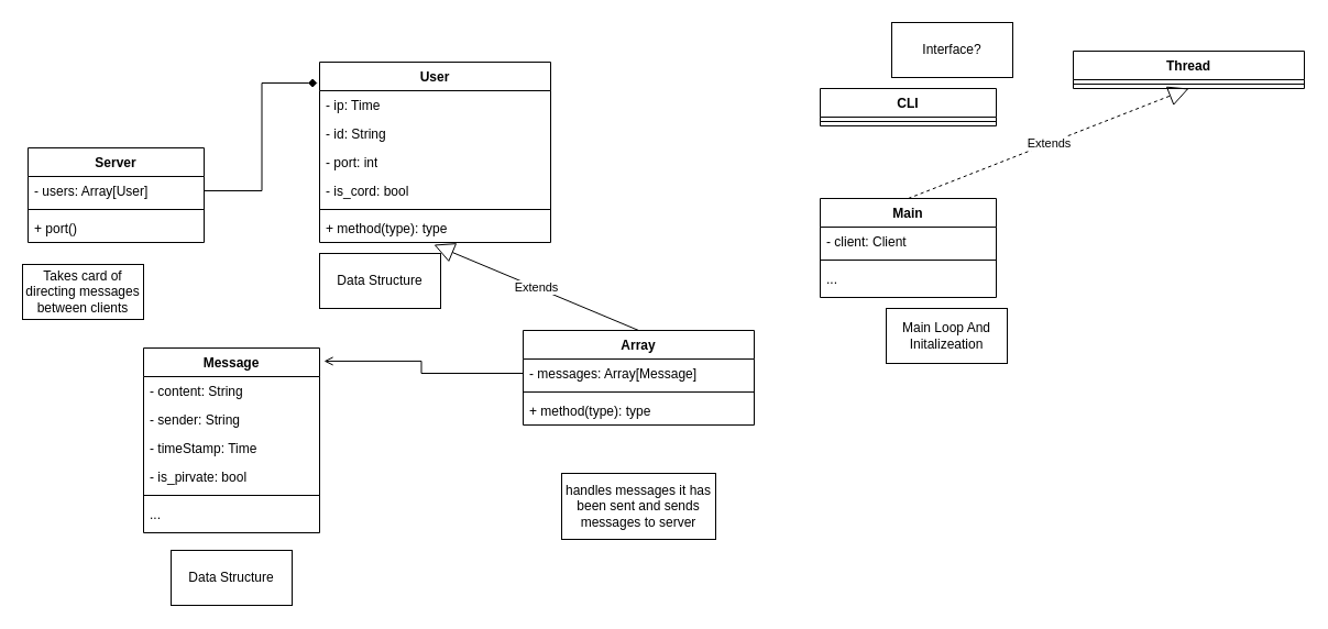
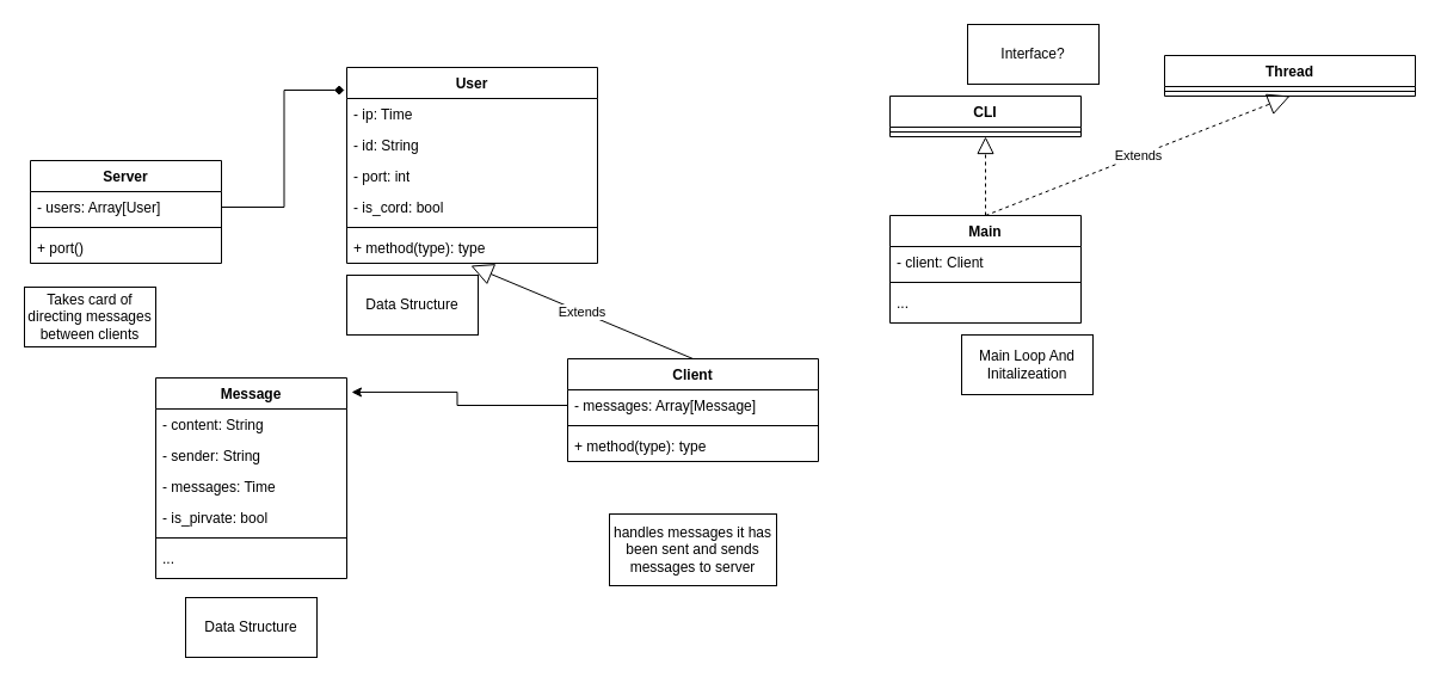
  <mxCell id="0" />
  <mxCell id="1" parent="0" />
  <mxCell id="2" value="Server" style="swimlane;fontStyle=1;align=center;verticalAlign=top;childLayout=stackLayout;horizontal=1;startSize=26;horizontalStack=0;resizeParent=1;resizeParentMax=0;resizeLast=0;collapsible=1;marginBottom=0;whiteSpace=wrap;html=1;" vertex="1" parent="1"><mxGeometry x="25" y="134" width="160" height="86" as="geometry" /></mxCell>
  <mxCell id="3" value="- users: Array[User]" style="text;strokeColor=none;fillColor=none;align=left;verticalAlign=top;spacingLeft=4;spacingRight=4;overflow=hidden;rotatable=0;points=[[0,0.5],[1,0.5]];portConstraint=eastwest;whiteSpace=wrap;html=1;" vertex="1" parent="2"><mxGeometry y="26" width="160" height="26" as="geometry" /></mxCell>
  <mxCell id="4" value="" style="line;strokeWidth=1;fillColor=none;align=left;verticalAlign=middle;spacingTop=-1;spacingLeft=3;spacingRight=3;rotatable=0;labelPosition=right;points=[];portConstraint=eastwest;strokeColor=inherit;" vertex="1" parent="2"><mxGeometry y="52" width="160" height="8" as="geometry" /></mxCell>
  <mxCell id="5" value="+ port()" style="text;strokeColor=none;fillColor=none;align=left;verticalAlign=top;spacingLeft=4;spacingRight=4;overflow=hidden;rotatable=0;points=[[0,0.5],[1,0.5]];portConstraint=eastwest;whiteSpace=wrap;html=1;" vertex="1" parent="2"><mxGeometry y="60" width="160" height="26" as="geometry" /></mxCell>
- <mxCell id="6" value="Array" style="swimlane;fontStyle=1;align=center;verticalAlign=top;childLayout=stackLayout;horizontal=1;startSize=26;horizontalStack=0;resizeParent=1;resizeParentMax=0;resizeLast=0;collapsible=1;marginBottom=0;whiteSpace=wrap;html=1;" vertex="1" parent="1"><mxGeometry x="475" y="300" width="210" height="86" as="geometry" /></mxCell>
+ <mxCell id="6" value="Client" style="swimlane;fontStyle=1;align=center;verticalAlign=top;childLayout=stackLayout;horizontal=1;startSize=26;horizontalStack=0;resizeParent=1;resizeParentMax=0;resizeLast=0;collapsible=1;marginBottom=0;whiteSpace=wrap;html=1;" vertex="1" parent="1"><mxGeometry x="475" y="300" width="210" height="86" as="geometry" /></mxCell>
  <mxCell id="7" value="- messages: Array[Message]" style="text;strokeColor=none;fillColor=none;align=left;verticalAlign=top;spacingLeft=4;spacingRight=4;overflow=hidden;rotatable=0;points=[[0,0.5],[1,0.5]];portConstraint=eastwest;whiteSpace=wrap;html=1;" vertex="1" parent="6"><mxGeometry y="26" width="210" height="26" as="geometry" /></mxCell>
  <mxCell id="8" value="" style="line;strokeWidth=1;fillColor=none;align=left;verticalAlign=middle;spacingTop=-1;spacingLeft=3;spacingRight=3;rotatable=0;labelPosition=right;points=[];portConstraint=eastwest;strokeColor=inherit;" vertex="1" parent="6"><mxGeometry y="52" width="210" height="8" as="geometry" /></mxCell>
  <mxCell id="9" value="+ method(type): type" style="text;strokeColor=none;fillColor=none;align=left;verticalAlign=top;spacingLeft=4;spacingRight=4;overflow=hidden;rotatable=0;points=[[0,0.5],[1,0.5]];portConstraint=eastwest;whiteSpace=wrap;html=1;" vertex="1" parent="6"><mxGeometry y="60" width="210" height="26" as="geometry" /></mxCell>
  <mxCell id="10" value="Message" style="swimlane;fontStyle=1;align=center;verticalAlign=top;childLayout=stackLayout;horizontal=1;startSize=26;horizontalStack=0;resizeParent=1;resizeParentMax=0;resizeLast=0;collapsible=1;marginBottom=0;whiteSpace=wrap;html=1;" vertex="1" parent="1"><mxGeometry x="130" y="316" width="160" height="168" as="geometry"><mxRectangle x="470" y="450" width="90" height="30" as="alternateBounds" /></mxGeometry></mxCell>
  <mxCell id="11" value="- content: String&lt;div&gt;&lt;br&gt;&lt;/div&gt;" style="text;strokeColor=none;fillColor=none;align=left;verticalAlign=top;spacingLeft=4;spacingRight=4;overflow=hidden;rotatable=0;points=[[0,0.5],[1,0.5]];portConstraint=eastwest;whiteSpace=wrap;html=1;" vertex="1" parent="10"><mxGeometry y="26" width="160" height="26" as="geometry" /></mxCell>
  <mxCell id="12" value="&lt;div&gt;- sender: String&lt;/div&gt;" style="text;strokeColor=none;fillColor=none;align=left;verticalAlign=top;spacingLeft=4;spacingRight=4;overflow=hidden;rotatable=0;points=[[0,0.5],[1,0.5]];portConstraint=eastwest;whiteSpace=wrap;html=1;" vertex="1" parent="10"><mxGeometry y="52" width="160" height="26" as="geometry" /></mxCell>
- <mxCell id="13" value="- timeStamp: Time&lt;div&gt;&lt;br/&gt;&lt;/div&gt;" style="text;strokeColor=none;fillColor=none;align=left;verticalAlign=top;spacingLeft=4;spacingRight=4;overflow=hidden;rotatable=0;points=[[0,0.5],[1,0.5]];portConstraint=eastwest;whiteSpace=wrap;html=1;" vertex="1" parent="10"><mxGeometry y="78" width="160" height="26" as="geometry" /></mxCell>
+ <mxCell id="13" value="- messages: Time&lt;div&gt;&lt;br/&gt;&lt;/div&gt;" style="text;strokeColor=none;fillColor=none;align=left;verticalAlign=top;spacingLeft=4;spacingRight=4;overflow=hidden;rotatable=0;points=[[0,0.5],[1,0.5]];portConstraint=eastwest;whiteSpace=wrap;html=1;" vertex="1" parent="10"><mxGeometry y="78" width="160" height="26" as="geometry" /></mxCell>
  <mxCell id="14" value="&lt;div&gt;- is_pirvate: bool&lt;/div&gt;" style="text;strokeColor=none;fillColor=none;align=left;verticalAlign=top;spacingLeft=4;spacingRight=4;overflow=hidden;rotatable=0;points=[[0,0.5],[1,0.5]];portConstraint=eastwest;whiteSpace=wrap;html=1;" vertex="1" parent="10"><mxGeometry y="104" width="160" height="26" as="geometry" /></mxCell>
  <mxCell id="15" value="" style="line;strokeWidth=1;fillColor=none;align=left;verticalAlign=middle;spacingTop=-1;spacingLeft=3;spacingRight=3;rotatable=0;labelPosition=right;points=[];portConstraint=eastwest;strokeColor=inherit;" vertex="1" parent="10"><mxGeometry y="130" width="160" height="8" as="geometry" /></mxCell>
  <mxCell id="16" value="..." style="text;strokeColor=none;fillColor=none;align=left;verticalAlign=top;spacingLeft=4;spacingRight=4;overflow=hidden;rotatable=0;points=[[0,0.5],[1,0.5]];portConstraint=eastwest;whiteSpace=wrap;html=1;" vertex="1" parent="10"><mxGeometry y="138" width="160" height="30" as="geometry" /></mxCell>
  <mxCell id="17" value="User" style="swimlane;fontStyle=1;align=center;verticalAlign=top;childLayout=stackLayout;horizontal=1;startSize=26;horizontalStack=0;resizeParent=1;resizeParentMax=0;resizeLast=0;collapsible=1;marginBottom=0;whiteSpace=wrap;html=1;" vertex="1" parent="1"><mxGeometry x="290" y="56" width="210" height="164" as="geometry" /></mxCell>
  <mxCell id="18" value="- ip: Time" style="text;strokeColor=none;fillColor=none;align=left;verticalAlign=top;spacingLeft=4;spacingRight=4;overflow=hidden;rotatable=0;points=[[0,0.5],[1,0.5]];portConstraint=eastwest;whiteSpace=wrap;html=1;" vertex="1" parent="17"><mxGeometry y="26" width="210" height="26" as="geometry" /></mxCell>
  <mxCell id="19" value="- id: String" style="text;strokeColor=none;fillColor=none;align=left;verticalAlign=top;spacingLeft=4;spacingRight=4;overflow=hidden;rotatable=0;points=[[0,0.5],[1,0.5]];portConstraint=eastwest;whiteSpace=wrap;html=1;" vertex="1" parent="17"><mxGeometry y="52" width="210" height="26" as="geometry" /></mxCell>
  <mxCell id="20" value="- port: int" style="text;strokeColor=none;fillColor=none;align=left;verticalAlign=top;spacingLeft=4;spacingRight=4;overflow=hidden;rotatable=0;points=[[0,0.5],[1,0.5]];portConstraint=eastwest;whiteSpace=wrap;html=1;" vertex="1" parent="17"><mxGeometry y="78" width="210" height="26" as="geometry" /></mxCell>
  <mxCell id="21" value="- is_cord: bool" style="text;strokeColor=none;fillColor=none;align=left;verticalAlign=top;spacingLeft=4;spacingRight=4;overflow=hidden;rotatable=0;points=[[0,0.5],[1,0.5]];portConstraint=eastwest;whiteSpace=wrap;html=1;" vertex="1" parent="17"><mxGeometry y="104" width="210" height="26" as="geometry" /></mxCell>
  <mxCell id="22" value="" style="line;strokeWidth=1;fillColor=none;align=left;verticalAlign=middle;spacingTop=-1;spacingLeft=3;spacingRight=3;rotatable=0;labelPosition=right;points=[];portConstraint=eastwest;strokeColor=inherit;" vertex="1" parent="17"><mxGeometry y="130" width="210" height="8" as="geometry" /></mxCell>
  <mxCell id="23" value="+ method(type): type" style="text;strokeColor=none;fillColor=none;align=left;verticalAlign=top;spacingLeft=4;spacingRight=4;overflow=hidden;rotatable=0;points=[[0,0.5],[1,0.5]];portConstraint=eastwest;whiteSpace=wrap;html=1;" vertex="1" parent="17"><mxGeometry y="138" width="210" height="26" as="geometry" /></mxCell>
  <mxCell id="24" value="Extends" style="endArrow=block;endSize=16;endFill=0;html=1;rounded=0;entryX=0.495;entryY=1.077;entryDx=0;entryDy=0;entryPerimeter=0;exitX=0.5;exitY=0;exitDx=0;exitDy=0;" edge="1" parent="1" source="6" target="23"><mxGeometry width="160" relative="1" as="geometry"><mxPoint x="295" y="290" as="sourcePoint" /><mxPoint x="455" y="290" as="targetPoint" /></mxGeometry></mxCell>
  <mxCell id="25" value="CLI" style="swimlane;fontStyle=1;align=center;verticalAlign=top;childLayout=stackLayout;horizontal=1;startSize=26;horizontalStack=0;resizeParent=1;resizeParentMax=0;resizeLast=0;collapsible=1;marginBottom=0;whiteSpace=wrap;html=1;" vertex="1" parent="1"><mxGeometry x="745" y="80" width="160" height="34" as="geometry" /></mxCell>
  <mxCell id="26" value="" style="line;strokeWidth=1;fillColor=none;align=left;verticalAlign=middle;spacingTop=-1;spacingLeft=3;spacingRight=3;rotatable=0;labelPosition=right;points=[];portConstraint=eastwest;strokeColor=inherit;" vertex="1" parent="25"><mxGeometry y="26" width="160" height="8" as="geometry" /></mxCell>
- <mxCell id="27" style="edgeStyle=orthogonalEdgeStyle;rounded=0;orthogonalLoop=1;jettySize=auto;html=1;exitX=0;exitY=0.5;exitDx=0;exitDy=0;entryX=1.025;entryY=0.071;entryDx=0;entryDy=0;entryPerimeter=0;endArrow=open;" edge="1" parent="1" source="7" target="10"><mxGeometry relative="1" as="geometry" /></mxCell>
+ <mxCell id="27" style="edgeStyle=orthogonalEdgeStyle;rounded=0;orthogonalLoop=1;jettySize=auto;html=1;exitX=0;exitY=0.5;exitDx=0;exitDy=0;entryX=1.025;entryY=0.071;entryDx=0;entryDy=0;entryPerimeter=0;" edge="1" parent="1" source="7" target="10"><mxGeometry relative="1" as="geometry" /></mxCell>
  <mxCell id="28" value="Takes card of directing messages between clients" style="html=1;whiteSpace=wrap;" vertex="1" parent="1"><mxGeometry x="20" y="240" width="110" height="50" as="geometry" /></mxCell>
  <mxCell id="29" value="Data Structure" style="html=1;whiteSpace=wrap;" vertex="1" parent="1"><mxGeometry x="155" y="500" width="110" height="50" as="geometry" /></mxCell>
  <mxCell id="30" value="Data Structure" style="html=1;whiteSpace=wrap;" vertex="1" parent="1"><mxGeometry x="290" y="230" width="110" height="50" as="geometry" /></mxCell>
  <mxCell id="31" style="edgeStyle=orthogonalEdgeStyle;rounded=0;orthogonalLoop=1;jettySize=auto;html=1;exitX=1;exitY=0.5;exitDx=0;exitDy=0;entryX=-0.01;entryY=0.116;entryDx=0;entryDy=0;entryPerimeter=0;endArrow=diamond;" edge="1" parent="1" source="3" target="17"><mxGeometry relative="1" as="geometry" /></mxCell>
  <mxCell id="32" value="handles messages it has been sent and sends messages to server" style="html=1;whiteSpace=wrap;" vertex="1" parent="1"><mxGeometry x="510" y="430" width="140" height="60" as="geometry" /></mxCell>
  <mxCell id="33" value="Main" style="swimlane;fontStyle=1;align=center;verticalAlign=top;childLayout=stackLayout;horizontal=1;startSize=26;horizontalStack=0;resizeParent=1;resizeParentMax=0;resizeLast=0;collapsible=1;marginBottom=0;whiteSpace=wrap;html=1;" vertex="1" parent="1"><mxGeometry x="745" y="180" width="160" height="90" as="geometry"><mxRectangle x="470" y="450" width="90" height="30" as="alternateBounds" /></mxGeometry></mxCell>
  <mxCell id="34" value="&lt;div&gt;- client: Client&lt;/div&gt;" style="text;strokeColor=none;fillColor=none;align=left;verticalAlign=top;spacingLeft=4;spacingRight=4;overflow=hidden;rotatable=0;points=[[0,0.5],[1,0.5]];portConstraint=eastwest;whiteSpace=wrap;html=1;" vertex="1" parent="33"><mxGeometry y="26" width="160" height="26" as="geometry" /></mxCell>
  <mxCell id="35" value="" style="line;strokeWidth=1;fillColor=none;align=left;verticalAlign=middle;spacingTop=-1;spacingLeft=3;spacingRight=3;rotatable=0;labelPosition=right;points=[];portConstraint=eastwest;strokeColor=inherit;" vertex="1" parent="33"><mxGeometry y="52" width="160" height="8" as="geometry" /></mxCell>
  <mxCell id="36" value="..." style="text;strokeColor=none;fillColor=none;align=left;verticalAlign=top;spacingLeft=4;spacingRight=4;overflow=hidden;rotatable=0;points=[[0,0.5],[1,0.5]];portConstraint=eastwest;whiteSpace=wrap;html=1;" vertex="1" parent="33"><mxGeometry y="60" width="160" height="30" as="geometry" /></mxCell>
  <mxCell id="37" value="Extends" style="endArrow=block;endSize=16;endFill=0;html=1;rounded=0;exitX=0.5;exitY=0;exitDx=0;exitDy=0;entryX=0.5;entryY=1;entryDx=0;entryDy=0;dashed=1;" edge="1" parent="1" source="33" target="41"><mxGeometry width="160" relative="1" as="geometry"><mxPoint x="841" y="134" as="sourcePoint" /><mxPoint x="955" y="160" as="targetPoint" /></mxGeometry></mxCell>
  <mxCell id="38" value="Interface?" style="html=1;whiteSpace=wrap;" vertex="1" parent="1"><mxGeometry x="810" y="20" width="110" height="50" as="geometry" /></mxCell>
  <mxCell id="39" value="Main Loop And Initalizeation" style="html=1;whiteSpace=wrap;" vertex="1" parent="1"><mxGeometry x="805" y="280" width="110" height="50" as="geometry" /></mxCell>
+ <mxCell id="40" value="" style="endArrow=block;dashed=1;endFill=0;endSize=12;html=1;rounded=0;entryX=0.5;entryY=1;entryDx=0;entryDy=0;exitX=0.5;exitY=0;exitDx=0;exitDy=0;" edge="1" parent="1" source="33" target="25"><mxGeometry width="160" relative="1" as="geometry"><mxPoint x="415" y="310" as="sourcePoint" /><mxPoint x="575" y="310" as="targetPoint" /></mxGeometry></mxCell>
  <mxCell id="41" value="Thread" style="swimlane;fontStyle=1;align=center;verticalAlign=top;childLayout=stackLayout;horizontal=1;startSize=26;horizontalStack=0;resizeParent=1;resizeParentMax=0;resizeLast=0;collapsible=1;marginBottom=0;whiteSpace=wrap;html=1;" vertex="1" parent="1"><mxGeometry x="975" y="46" width="210" height="34" as="geometry" /></mxCell>
  <mxCell id="42" value="" style="line;strokeWidth=1;fillColor=none;align=left;verticalAlign=middle;spacingTop=-1;spacingLeft=3;spacingRight=3;rotatable=0;labelPosition=right;points=[];portConstraint=eastwest;strokeColor=inherit;" vertex="1" parent="41"><mxGeometry y="26" width="210" height="8" as="geometry" /></mxCell>
